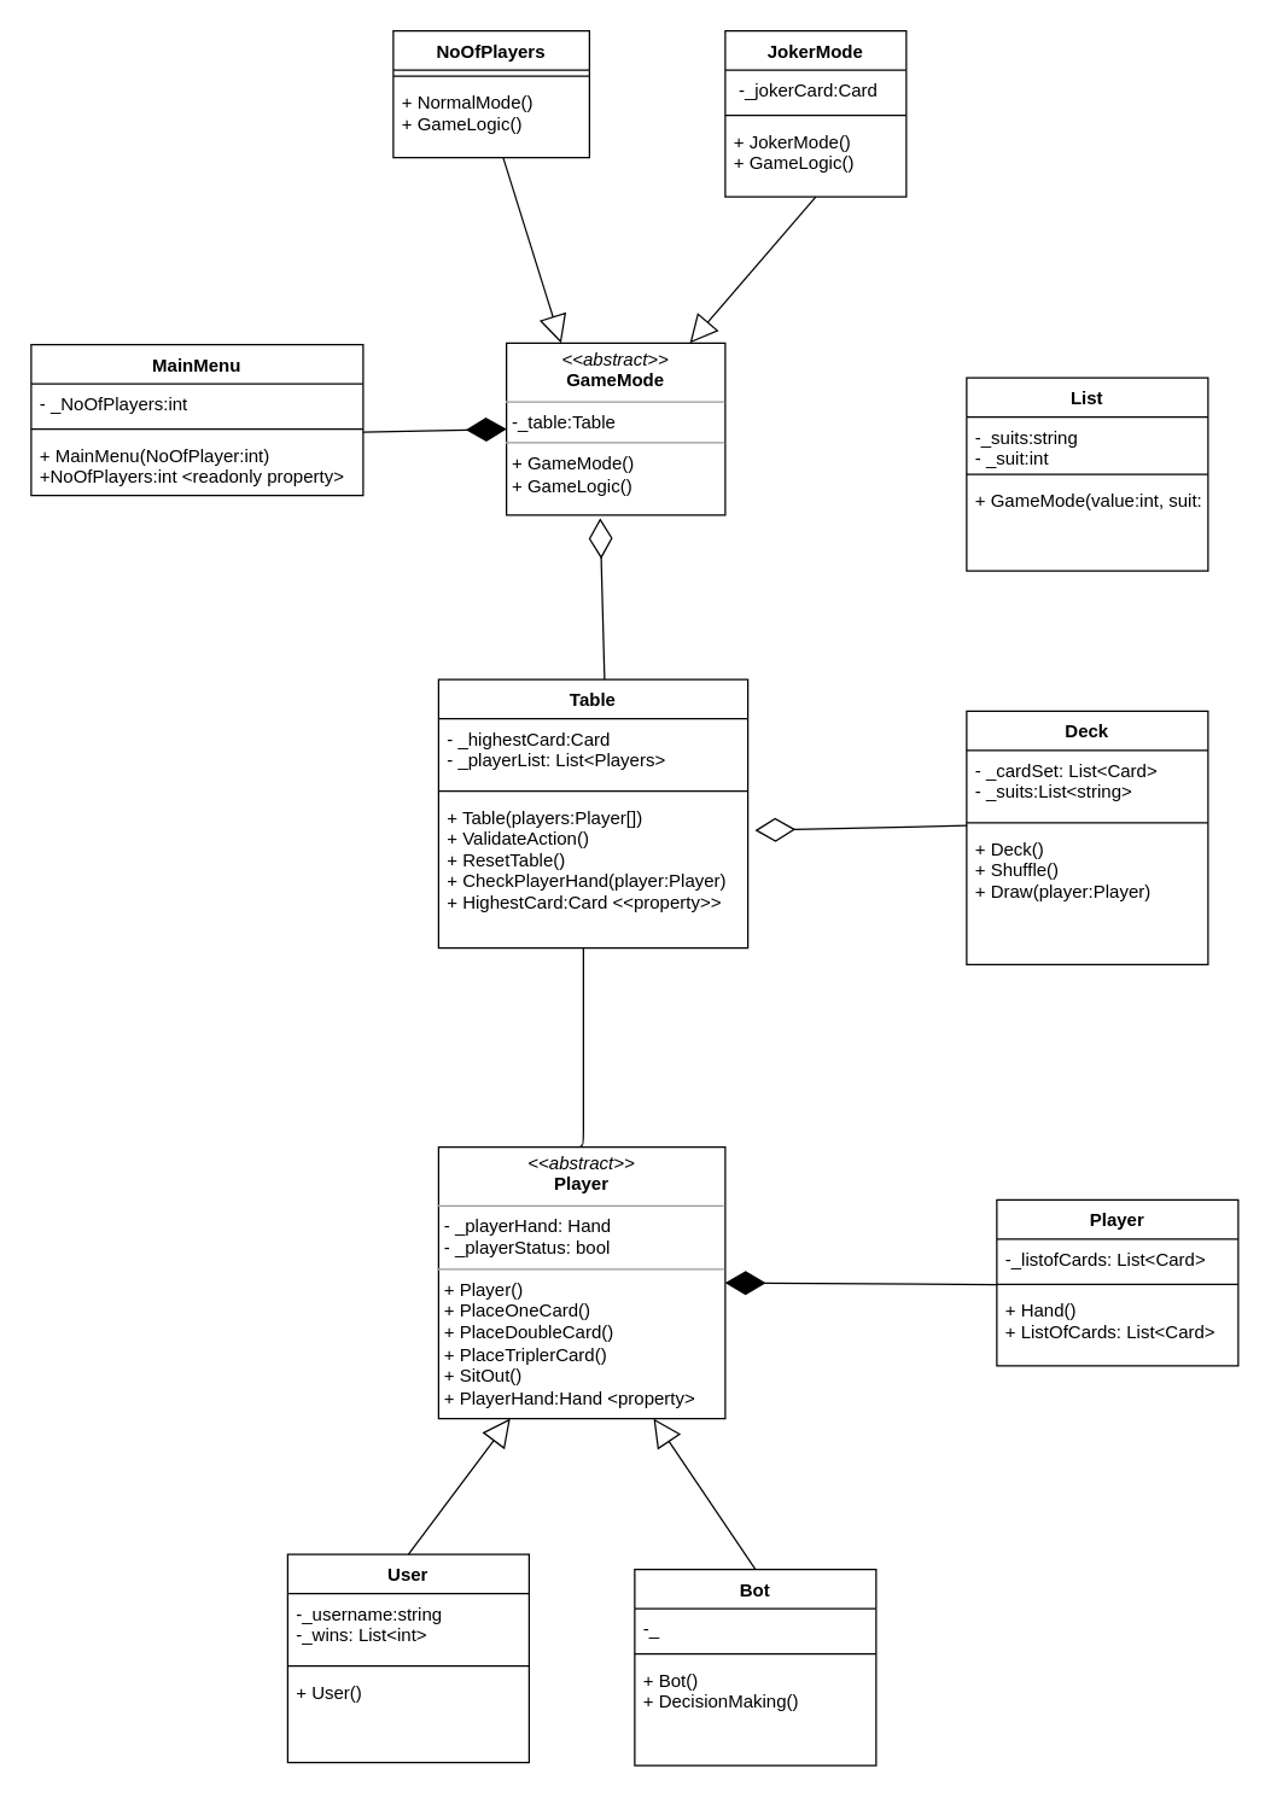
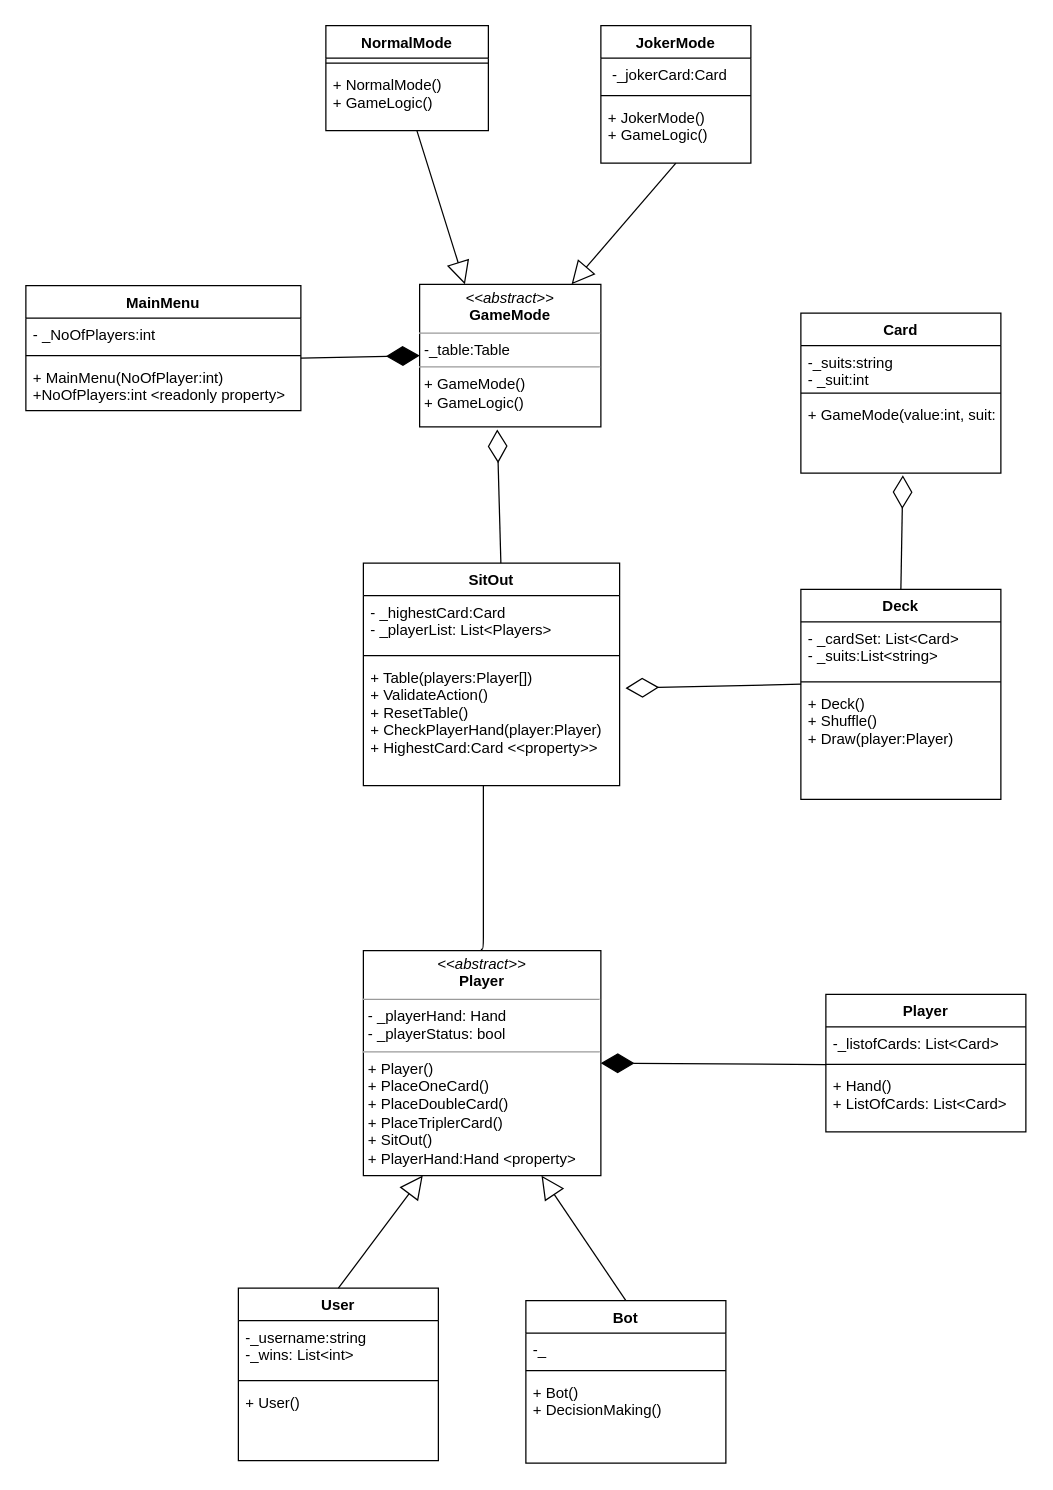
  <mxCell id="0" />
  <mxCell id="1" parent="0" />
  <mxCell id="2" value="MainMenu" style="swimlane;fontStyle=1;align=center;verticalAlign=top;childLayout=stackLayout;horizontal=1;startSize=26;horizontalStack=0;resizeParent=1;resizeParentMax=0;resizeLast=0;collapsible=1;marginBottom=0;" vertex="1" parent="1"><mxGeometry x="20" y="228" width="220" height="100" as="geometry" /></mxCell>
  <mxCell id="3" value="- _NoOfPlayers:int" style="text;strokeColor=none;fillColor=none;align=left;verticalAlign=top;spacingLeft=4;spacingRight=4;overflow=hidden;rotatable=0;points=[[0,0.5],[1,0.5]];portConstraint=eastwest;" vertex="1" parent="2"><mxGeometry y="26" width="220" height="26" as="geometry" /></mxCell>
  <mxCell id="4" value="" style="line;strokeWidth=1;fillColor=none;align=left;verticalAlign=middle;spacingTop=-1;spacingLeft=3;spacingRight=3;rotatable=0;labelPosition=right;points=[];portConstraint=eastwest;" vertex="1" parent="2"><mxGeometry y="52" width="220" height="8" as="geometry" /></mxCell>
  <mxCell id="5" value="+ MainMenu(NoOfPlayer:int)&#10;+NoOfPlayers:int &lt;readonly property&gt;&#10;" style="text;strokeColor=none;fillColor=none;align=left;verticalAlign=top;spacingLeft=4;spacingRight=4;overflow=hidden;rotatable=0;points=[[0,0.5],[1,0.5]];portConstraint=eastwest;" vertex="1" parent="2"><mxGeometry y="60" width="220" height="40" as="geometry" /></mxCell>
- <mxCell id="6" value="NoOfPlayers" style="swimlane;fontStyle=1;align=center;verticalAlign=top;childLayout=stackLayout;horizontal=1;startSize=26;horizontalStack=0;resizeParent=1;resizeParentMax=0;resizeLast=0;collapsible=1;marginBottom=0;" vertex="1" parent="1"><mxGeometry x="260" y="20" width="130" height="84" as="geometry" /></mxCell>
+ <mxCell id="6" value="NormalMode" style="swimlane;fontStyle=1;align=center;verticalAlign=top;childLayout=stackLayout;horizontal=1;startSize=26;horizontalStack=0;resizeParent=1;resizeParentMax=0;resizeLast=0;collapsible=1;marginBottom=0;" vertex="1" parent="1"><mxGeometry x="260" y="20" width="130" height="84" as="geometry" /></mxCell>
  <mxCell id="7" value="" style="line;strokeWidth=1;fillColor=none;align=left;verticalAlign=middle;spacingTop=-1;spacingLeft=3;spacingRight=3;rotatable=0;labelPosition=right;points=[];portConstraint=eastwest;" vertex="1" parent="6"><mxGeometry y="26" width="130" height="8" as="geometry" /></mxCell>
  <mxCell id="8" value="+ NormalMode()&#10;+ GameLogic()&#10;" style="text;strokeColor=none;fillColor=none;align=left;verticalAlign=top;spacingLeft=4;spacingRight=4;overflow=hidden;rotatable=0;points=[[0,0.5],[1,0.5]];portConstraint=eastwest;" vertex="1" parent="6"><mxGeometry y="34" width="130" height="50" as="geometry" /></mxCell>
  <mxCell id="9" value="JokerMode" style="swimlane;fontStyle=1;align=center;verticalAlign=top;childLayout=stackLayout;horizontal=1;startSize=26;horizontalStack=0;resizeParent=1;resizeParentMax=0;resizeLast=0;collapsible=1;marginBottom=0;" vertex="1" parent="1"><mxGeometry x="480" y="20" width="120" height="110" as="geometry" /></mxCell>
  <mxCell id="10" value=" -_jokerCard:Card" style="text;strokeColor=none;fillColor=none;align=left;verticalAlign=top;spacingLeft=4;spacingRight=4;overflow=hidden;rotatable=0;points=[[0,0.5],[1,0.5]];portConstraint=eastwest;" vertex="1" parent="9"><mxGeometry y="26" width="120" height="26" as="geometry" /></mxCell>
  <mxCell id="11" value="" style="line;strokeWidth=1;fillColor=none;align=left;verticalAlign=middle;spacingTop=-1;spacingLeft=3;spacingRight=3;rotatable=0;labelPosition=right;points=[];portConstraint=eastwest;" vertex="1" parent="9"><mxGeometry y="52" width="120" height="8" as="geometry" /></mxCell>
  <mxCell id="12" value="+ JokerMode()&#10;+ GameLogic()&#10;" style="text;strokeColor=none;fillColor=none;align=left;verticalAlign=top;spacingLeft=4;spacingRight=4;overflow=hidden;rotatable=0;points=[[0,0.5],[1,0.5]];portConstraint=eastwest;" vertex="1" parent="9"><mxGeometry y="60" width="120" height="50" as="geometry" /></mxCell>
- <mxCell id="13" value="Table" style="swimlane;fontStyle=1;align=center;verticalAlign=top;childLayout=stackLayout;horizontal=1;startSize=26;horizontalStack=0;resizeParent=1;resizeParentMax=0;resizeLast=0;collapsible=1;marginBottom=0;" vertex="1" parent="1"><mxGeometry x="290" y="450" width="205" height="178" as="geometry" /></mxCell>
+ <mxCell id="13" value="SitOut" style="swimlane;fontStyle=1;align=center;verticalAlign=top;childLayout=stackLayout;horizontal=1;startSize=26;horizontalStack=0;resizeParent=1;resizeParentMax=0;resizeLast=0;collapsible=1;marginBottom=0;" vertex="1" parent="1"><mxGeometry x="290" y="450" width="205" height="178" as="geometry" /></mxCell>
  <mxCell id="14" value="- _highestCard:Card&#10;- _playerList: List&lt;Players&gt;&#10;" style="text;strokeColor=none;fillColor=none;align=left;verticalAlign=top;spacingLeft=4;spacingRight=4;overflow=hidden;rotatable=0;points=[[0,0.5],[1,0.5]];portConstraint=eastwest;" vertex="1" parent="13"><mxGeometry y="26" width="205" height="44" as="geometry" /></mxCell>
  <mxCell id="15" value="" style="line;strokeWidth=1;fillColor=none;align=left;verticalAlign=middle;spacingTop=-1;spacingLeft=3;spacingRight=3;rotatable=0;labelPosition=right;points=[];portConstraint=eastwest;" vertex="1" parent="13"><mxGeometry y="70" width="205" height="8" as="geometry" /></mxCell>
  <mxCell id="16" value="+ Table(players:Player[])&#10;+ ValidateAction()&#10;+ ResetTable()&#10;+ CheckPlayerHand(player:Player)&#10;+ HighestCard:Card &lt;&lt;property&gt;&gt;" style="text;strokeColor=none;fillColor=none;align=left;verticalAlign=top;spacingLeft=4;spacingRight=4;overflow=hidden;rotatable=0;points=[[0,0.5],[1,0.5]];portConstraint=eastwest;" vertex="1" parent="13"><mxGeometry y="78" width="205" height="100" as="geometry" /></mxCell>
  <mxCell id="17" value="&lt;p style=&quot;margin: 0px ; margin-top: 4px ; text-align: center&quot;&gt;&lt;i&gt;&amp;lt;&amp;lt;abstract&amp;gt;&amp;gt;&lt;/i&gt;&lt;br&gt;&lt;b&gt;Player&lt;/b&gt;&lt;/p&gt;&lt;hr size=&quot;1&quot;&gt;&lt;p style=&quot;margin: 0px ; margin-left: 4px&quot;&gt;- _playerHand: Hand&lt;/p&gt;&lt;p style=&quot;margin: 0px ; margin-left: 4px&quot;&gt;- _playerStatus: bool&lt;br&gt;&lt;/p&gt;&lt;hr size=&quot;1&quot;&gt;&lt;p style=&quot;margin: 0px ; margin-left: 4px&quot;&gt;+ Player()&lt;br&gt;+ PlaceOneCard()&lt;/p&gt;&lt;p style=&quot;margin: 0px ; margin-left: 4px&quot;&gt;+ PlaceDoubleCard()&lt;/p&gt;&lt;p style=&quot;margin: 0px ; margin-left: 4px&quot;&gt;+ PlaceTriplerCard()&lt;/p&gt;&lt;p style=&quot;margin: 0px ; margin-left: 4px&quot;&gt;+ SitOut()&lt;/p&gt;&lt;p style=&quot;margin: 0px ; margin-left: 4px&quot;&gt;+ PlayerHand:Hand &amp;lt;property&amp;gt;&lt;br&gt;&lt;/p&gt;" style="verticalAlign=top;align=left;overflow=fill;fontSize=12;fontFamily=Helvetica;html=1;glass=0;" vertex="1" parent="1"><mxGeometry x="290" y="760" width="190" height="180" as="geometry" /></mxCell>
  <mxCell id="18" value="&lt;p style=&quot;margin: 0px ; margin-top: 4px ; text-align: center&quot;&gt;&lt;i&gt;&amp;lt;&amp;lt;abstract&amp;gt;&amp;gt;&lt;/i&gt;&lt;br&gt;&lt;b&gt;GameMode&lt;/b&gt;&lt;/p&gt;&lt;hr size=&quot;1&quot;&gt;&lt;p style=&quot;margin: 0px ; margin-left: 4px&quot;&gt;-_table:Table&lt;br&gt;&lt;/p&gt;&lt;hr size=&quot;1&quot;&gt;&lt;p style=&quot;margin: 0px ; margin-left: 4px&quot;&gt;+ GameMode()&lt;/p&gt;&lt;p style=&quot;margin: 0px ; margin-left: 4px&quot;&gt;+ GameLogic()&lt;br&gt;&lt;/p&gt;" style="verticalAlign=top;align=left;overflow=fill;fontSize=12;fontFamily=Helvetica;html=1;glass=0;" vertex="1" parent="1"><mxGeometry x="335" y="227" width="145" height="114" as="geometry" /></mxCell>
  <mxCell id="19" value="Deck" style="swimlane;fontStyle=1;align=center;verticalAlign=top;childLayout=stackLayout;horizontal=1;startSize=26;horizontalStack=0;resizeParent=1;resizeParentMax=0;resizeLast=0;collapsible=1;marginBottom=0;glass=0;fontSize=12;" vertex="1" parent="1"><mxGeometry x="640" y="471" width="160" height="168" as="geometry" /></mxCell>
  <mxCell id="20" value="- _cardSet: List&lt;Card&gt;&#10;- _suits:List&lt;string&gt;&#10;" style="text;strokeColor=none;fillColor=none;align=left;verticalAlign=top;spacingLeft=4;spacingRight=4;overflow=hidden;rotatable=0;points=[[0,0.5],[1,0.5]];portConstraint=eastwest;" vertex="1" parent="19"><mxGeometry y="26" width="160" height="44" as="geometry" /></mxCell>
  <mxCell id="21" value="" style="line;strokeWidth=1;fillColor=none;align=left;verticalAlign=middle;spacingTop=-1;spacingLeft=3;spacingRight=3;rotatable=0;labelPosition=right;points=[];portConstraint=eastwest;" vertex="1" parent="19"><mxGeometry y="70" width="160" height="8" as="geometry" /></mxCell>
  <mxCell id="22" value="+ Deck()&#10;+ Shuffle()&#10;+ Draw(player:Player)&#10;" style="text;strokeColor=none;fillColor=none;align=left;verticalAlign=top;spacingLeft=4;spacingRight=4;overflow=hidden;rotatable=0;points=[[0,0.5],[1,0.5]];portConstraint=eastwest;" vertex="1" parent="19"><mxGeometry y="78" width="160" height="90" as="geometry" /></mxCell>
- <mxCell id="23" value="List" style="swimlane;fontStyle=1;align=center;verticalAlign=top;childLayout=stackLayout;horizontal=1;startSize=26;horizontalStack=0;resizeParent=1;resizeParentMax=0;resizeLast=0;collapsible=1;marginBottom=0;glass=0;fontSize=12;" vertex="1" parent="1"><mxGeometry x="640" y="250" width="160" height="128" as="geometry" /></mxCell>
+ <mxCell id="23" value="Card" style="swimlane;fontStyle=1;align=center;verticalAlign=top;childLayout=stackLayout;horizontal=1;startSize=26;horizontalStack=0;resizeParent=1;resizeParentMax=0;resizeLast=0;collapsible=1;marginBottom=0;glass=0;fontSize=12;" vertex="1" parent="1"><mxGeometry x="640" y="250" width="160" height="128" as="geometry" /></mxCell>
  <mxCell id="24" value="-_suits:string&#10;- _suit:int&#10;" style="text;strokeColor=none;fillColor=none;align=left;verticalAlign=top;spacingLeft=4;spacingRight=4;overflow=hidden;rotatable=0;points=[[0,0.5],[1,0.5]];portConstraint=eastwest;" vertex="1" parent="23"><mxGeometry y="26" width="160" height="34" as="geometry" /></mxCell>
  <mxCell id="25" value="" style="line;strokeWidth=1;fillColor=none;align=left;verticalAlign=middle;spacingTop=-1;spacingLeft=3;spacingRight=3;rotatable=0;labelPosition=right;points=[];portConstraint=eastwest;" vertex="1" parent="23"><mxGeometry y="60" width="160" height="8" as="geometry" /></mxCell>
  <mxCell id="26" value="+ GameMode(value:int, suit:string)" style="text;strokeColor=none;fillColor=none;align=left;verticalAlign=top;spacingLeft=4;spacingRight=4;overflow=hidden;rotatable=0;points=[[0,0.5],[1,0.5]];portConstraint=eastwest;" vertex="1" parent="23"><mxGeometry y="68" width="160" height="60" as="geometry" /></mxCell>
  <mxCell id="27" value="Player" style="swimlane;fontStyle=1;align=center;verticalAlign=top;childLayout=stackLayout;horizontal=1;startSize=26;horizontalStack=0;resizeParent=1;resizeParentMax=0;resizeLast=0;collapsible=1;marginBottom=0;glass=0;fontSize=12;" vertex="1" parent="1"><mxGeometry x="660" y="795" width="160" height="110" as="geometry" /></mxCell>
  <mxCell id="28" value="-_listofCards: List&lt;Card&gt;" style="text;strokeColor=none;fillColor=none;align=left;verticalAlign=top;spacingLeft=4;spacingRight=4;overflow=hidden;rotatable=0;points=[[0,0.5],[1,0.5]];portConstraint=eastwest;" vertex="1" parent="27"><mxGeometry y="26" width="160" height="26" as="geometry" /></mxCell>
  <mxCell id="29" value="" style="line;strokeWidth=1;fillColor=none;align=left;verticalAlign=middle;spacingTop=-1;spacingLeft=3;spacingRight=3;rotatable=0;labelPosition=right;points=[];portConstraint=eastwest;" vertex="1" parent="27"><mxGeometry y="52" width="160" height="8" as="geometry" /></mxCell>
  <mxCell id="30" value="+ Hand()&#10;+ ListOfCards: List&lt;Card&gt;" style="text;strokeColor=none;fillColor=none;align=left;verticalAlign=top;spacingLeft=4;spacingRight=4;overflow=hidden;rotatable=0;points=[[0,0.5],[1,0.5]];portConstraint=eastwest;" vertex="1" parent="27"><mxGeometry y="60" width="160" height="50" as="geometry" /></mxCell>
  <mxCell id="31" value="" style="endArrow=block;endSize=16;endFill=0;html=1;fontSize=12;entryX=0.25;entryY=0;entryDx=0;entryDy=0;" edge="1" parent="1" source="8" target="18"><mxGeometry width="160" relative="1" as="geometry"><mxPoint x="130" y="400" as="sourcePoint" /><mxPoint x="290" y="400" as="targetPoint" /></mxGeometry></mxCell>
  <mxCell id="32" value="" style="endArrow=block;endSize=16;endFill=0;html=1;fontSize=12;exitX=0.5;exitY=1;exitDx=0;exitDy=0;" edge="1" parent="1" source="9" target="18"><mxGeometry width="160" relative="1" as="geometry"><mxPoint x="471.368" y="126" as="sourcePoint" /><mxPoint x="509" y="226.5" as="targetPoint" /></mxGeometry></mxCell>
  <mxCell id="33" value="" style="endArrow=diamondThin;endFill=1;endSize=24;html=1;fontSize=12;exitX=1;exitY=-0.05;exitDx=0;exitDy=0;exitPerimeter=0;entryX=0;entryY=0.5;entryDx=0;entryDy=0;" edge="1" parent="1" source="5" target="18"><mxGeometry width="160" relative="1" as="geometry"><mxPoint x="105" y="430" as="sourcePoint" /><mxPoint x="265" y="430" as="targetPoint" /></mxGeometry></mxCell>
  <mxCell id="34" value="" style="endArrow=diamondThin;endFill=0;endSize=24;html=1;fontSize=12;entryX=0.428;entryY=1.018;entryDx=0;entryDy=0;entryPerimeter=0;" edge="1" parent="1" target="18"><mxGeometry width="160" relative="1" as="geometry"><mxPoint x="400" y="450" as="sourcePoint" /><mxPoint x="370" y="440" as="targetPoint" /></mxGeometry></mxCell>
  <mxCell id="35" value="" style="endArrow=diamondThin;endFill=1;endSize=24;html=1;fontSize=12;entryX=1;entryY=0.5;entryDx=0;entryDy=0;exitX=0.001;exitY=-0.077;exitDx=0;exitDy=0;exitPerimeter=0;" edge="1" parent="1" source="30" target="17"><mxGeometry width="160" relative="1" as="geometry"><mxPoint x="20" y="960" as="sourcePoint" /><mxPoint x="180" y="960" as="targetPoint" /></mxGeometry></mxCell>
+ <mxCell id="36" value="" style="endArrow=diamondThin;endFill=0;endSize=24;html=1;fontSize=12;entryX=0.51;entryY=1.029;entryDx=0;entryDy=0;entryPerimeter=0;exitX=0.5;exitY=0;exitDx=0;exitDy=0;" edge="1" parent="1" source="19" target="26"><mxGeometry width="160" relative="1" as="geometry"><mxPoint x="545" y="490" as="sourcePoint" /><mxPoint x="705" y="490" as="targetPoint" /></mxGeometry></mxCell>
  <mxCell id="37" value="" style="endArrow=diamondThin;endFill=0;endSize=24;html=1;fontSize=12;entryX=1.023;entryY=0.22;entryDx=0;entryDy=0;entryPerimeter=0;exitX=0.001;exitY=-0.024;exitDx=0;exitDy=0;exitPerimeter=0;" edge="1" parent="1" source="22" target="16"><mxGeometry width="160" relative="1" as="geometry"><mxPoint x="20" y="960" as="sourcePoint" /><mxPoint x="180" y="960" as="targetPoint" /></mxGeometry></mxCell>
  <mxCell id="38" value="" style="endArrow=none;html=1;edgeStyle=orthogonalEdgeStyle;fontSize=12;entryX=0.473;entryY=1.01;entryDx=0;entryDy=0;entryPerimeter=0;exitX=0.5;exitY=0;exitDx=0;exitDy=0;" edge="1" parent="1"><mxGeometry relative="1" as="geometry"><mxPoint x="384" y="759" as="sourcePoint" /><mxPoint x="386" y="628" as="targetPoint" /><Array as="points"><mxPoint x="386" y="759" /></Array></mxGeometry></mxCell>
  <mxCell id="39" value="" style="resizable=0;html=1;align=left;verticalAlign=bottom;labelBackgroundColor=#ffffff;fontSize=10;" connectable="0" vertex="1" parent="38"><mxGeometry x="-1" relative="1" as="geometry" /></mxCell>
  <mxCell id="40" value="" style="resizable=0;html=1;align=right;verticalAlign=bottom;labelBackgroundColor=#ffffff;fontSize=10;" connectable="0" vertex="1" parent="38"><mxGeometry x="1" relative="1" as="geometry" /></mxCell>
  <mxCell id="41" value="User" style="swimlane;fontStyle=1;align=center;verticalAlign=top;childLayout=stackLayout;horizontal=1;startSize=26;horizontalStack=0;resizeParent=1;resizeParentMax=0;resizeLast=0;collapsible=1;marginBottom=0;glass=0;fontSize=12;" vertex="1" parent="1"><mxGeometry x="190" y="1030" width="160" height="138" as="geometry" /></mxCell>
  <mxCell id="42" value="-_username:string&#10;-_wins: List&lt;int&gt;&#10;" style="text;strokeColor=none;fillColor=none;align=left;verticalAlign=top;spacingLeft=4;spacingRight=4;overflow=hidden;rotatable=0;points=[[0,0.5],[1,0.5]];portConstraint=eastwest;" vertex="1" parent="41"><mxGeometry y="26" width="160" height="44" as="geometry" /></mxCell>
  <mxCell id="43" value="" style="line;strokeWidth=1;fillColor=none;align=left;verticalAlign=middle;spacingTop=-1;spacingLeft=3;spacingRight=3;rotatable=0;labelPosition=right;points=[];portConstraint=eastwest;" vertex="1" parent="41"><mxGeometry y="70" width="160" height="8" as="geometry" /></mxCell>
  <mxCell id="44" value="+ User()" style="text;strokeColor=none;fillColor=none;align=left;verticalAlign=top;spacingLeft=4;spacingRight=4;overflow=hidden;rotatable=0;points=[[0,0.5],[1,0.5]];portConstraint=eastwest;" vertex="1" parent="41"><mxGeometry y="78" width="160" height="60" as="geometry" /></mxCell>
  <mxCell id="45" value="Bot" style="swimlane;fontStyle=1;align=center;verticalAlign=top;childLayout=stackLayout;horizontal=1;startSize=26;horizontalStack=0;resizeParent=1;resizeParentMax=0;resizeLast=0;collapsible=1;marginBottom=0;glass=0;fontSize=12;" vertex="1" parent="1"><mxGeometry x="420" y="1040" width="160" height="130" as="geometry" /></mxCell>
  <mxCell id="46" value="-_" style="text;strokeColor=none;fillColor=none;align=left;verticalAlign=top;spacingLeft=4;spacingRight=4;overflow=hidden;rotatable=0;points=[[0,0.5],[1,0.5]];portConstraint=eastwest;" vertex="1" parent="45"><mxGeometry y="26" width="160" height="26" as="geometry" /></mxCell>
  <mxCell id="47" value="" style="line;strokeWidth=1;fillColor=none;align=left;verticalAlign=middle;spacingTop=-1;spacingLeft=3;spacingRight=3;rotatable=0;labelPosition=right;points=[];portConstraint=eastwest;" vertex="1" parent="45"><mxGeometry y="52" width="160" height="8" as="geometry" /></mxCell>
  <mxCell id="48" value="+ Bot()&#10;+ DecisionMaking()&#10;" style="text;strokeColor=none;fillColor=none;align=left;verticalAlign=top;spacingLeft=4;spacingRight=4;overflow=hidden;rotatable=0;points=[[0,0.5],[1,0.5]];portConstraint=eastwest;" vertex="1" parent="45"><mxGeometry y="60" width="160" height="70" as="geometry" /></mxCell>
  <mxCell id="49" value="" style="endArrow=block;endSize=16;endFill=0;html=1;fontSize=12;entryX=0.25;entryY=1;entryDx=0;entryDy=0;exitX=0.5;exitY=0;exitDx=0;exitDy=0;" edge="1" parent="1" source="41" target="17"><mxGeometry width="160" relative="1" as="geometry"><mxPoint x="20" y="1190" as="sourcePoint" /><mxPoint x="180" y="1190" as="targetPoint" /></mxGeometry></mxCell>
  <mxCell id="50" value="" style="endArrow=block;endSize=16;endFill=0;html=1;fontSize=12;entryX=0.75;entryY=1;entryDx=0;entryDy=0;exitX=0.5;exitY=0;exitDx=0;exitDy=0;" edge="1" parent="1" source="45" target="17"><mxGeometry width="160" relative="1" as="geometry"><mxPoint x="280" y="1040" as="sourcePoint" /><mxPoint x="347.5" y="950" as="targetPoint" /></mxGeometry></mxCell>
